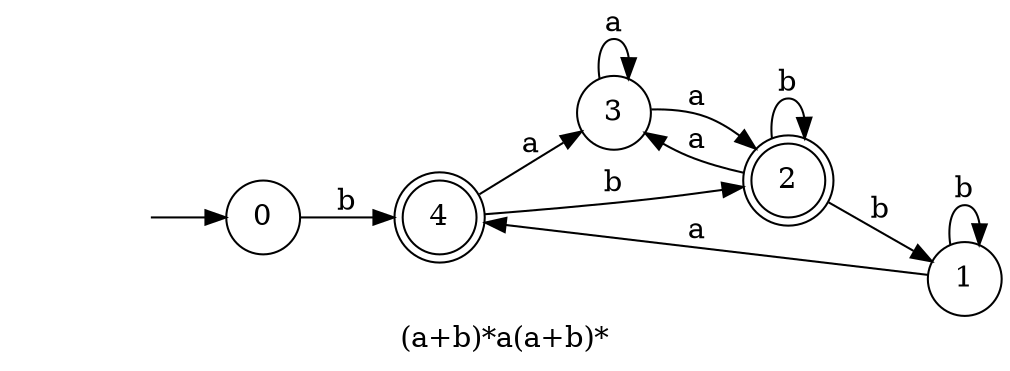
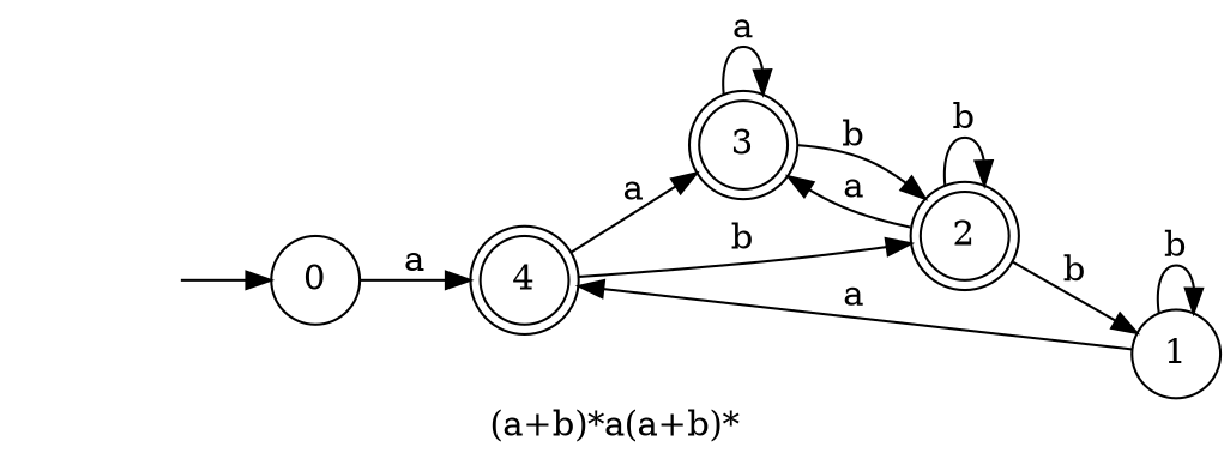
  digraph {
    label="(a+b)*a(a+b)*"
    rankdir=LR
    node [shape=doublecircle]
    4
-   3 [shape=circle]
+   3
    2
    1 [shape=circle]
    __I__ [shape=circle style=invis width=0]
    0 [shape=circle]
    4 -> 3 [label=a]
    4 -> 2 [label=b]
    3 -> 3 [label=a]
-   3 -> 2 [label=a]
+   3 -> 2 [label=b]
    2 -> 3 [label=a]
    2 -> 2 [label=b]
    2 -> 1 [label=b]
    1 -> 4 [label=a]
    1 -> 1 [label=b]
    __I__ -> 0
-   0 -> 4 [label=b]
+   0 -> 4 [label=a]
  }
